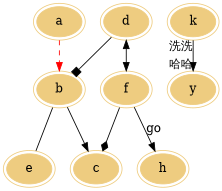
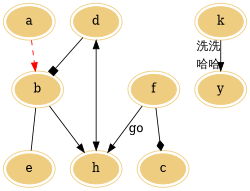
  digraph {
    node [color="#eecc80" peripheries=2 style=filled]
    a
    b
    c
    e
    d
    f
    h
    k
    y
    a -> b [color=red style=dashed]
-   b -> c
+   b -> h
    b -> e [dir=none]
    d -> b [arrowhead=box]
-   d -> f [dir=both]
+   d -> h [dir=both]
    f -> c [arrowhead=diamond]
    f -> h [label=go]
    k -> y [headlabel="哈哈" taillabel="洗洗"]
  }
